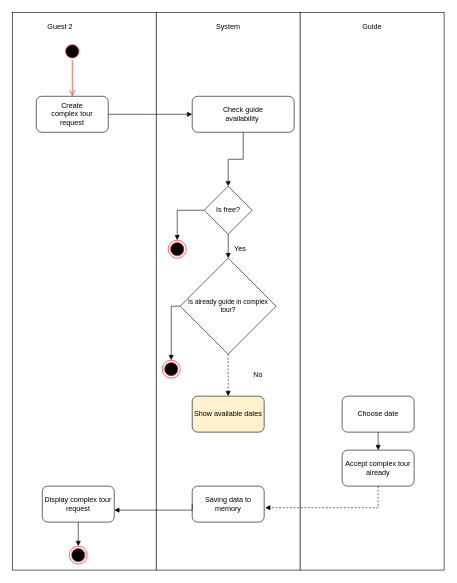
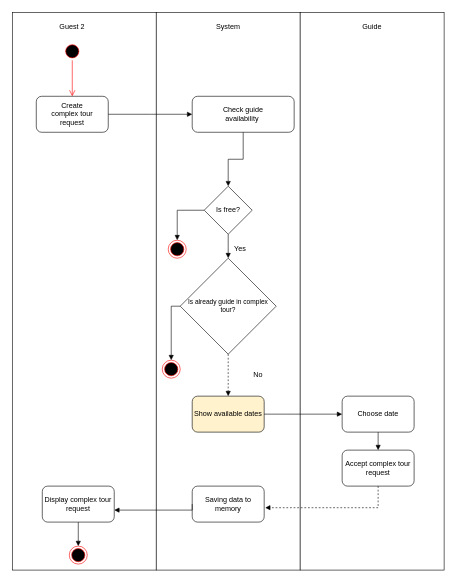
  <mxCell id="0" />
  <mxCell id="1" parent="0" />
  <mxCell id="2" value="" style="rounded=0;whiteSpace=wrap;html=1;" parent="1" vertex="1"><mxGeometry width="240" height="930" as="geometry" x="20" y="20" /></mxCell>
  <mxCell id="3" value="" style="rounded=0;whiteSpace=wrap;html=1;" parent="1" vertex="1"><mxGeometry x="260" width="240" height="930" as="geometry" y="20" /></mxCell>
  <mxCell id="4" value="" style="rounded=0;whiteSpace=wrap;html=1;" parent="1" vertex="1"><mxGeometry x="500" width="240" height="930" as="geometry" y="20" /></mxCell>
- <mxCell id="5" value="Guest 2" style="text;html=1;strokeColor=none;fillColor=none;align=center;verticalAlign=middle;whiteSpace=wrap;rounded=0;" parent="1" vertex="1"><mxGeometry x="70" y="30" width="60" height="30" as="geometry" /></mxCell>
+ <mxCell id="5" value="Guest 2" style="text;html=1;strokeColor=none;fillColor=none;align=center;verticalAlign=middle;whiteSpace=wrap;rounded=0;" parent="1" vertex="1"><mxGeometry x="90" y="30" width="60" height="30" as="geometry" /></mxCell>
  <mxCell id="6" value="Guide" style="text;html=1;strokeColor=none;fillColor=none;align=center;verticalAlign=middle;whiteSpace=wrap;rounded=0;" parent="1" vertex="1"><mxGeometry x="590" y="30" width="60" height="30" as="geometry" /></mxCell>
  <mxCell id="7" value="System" style="text;html=1;strokeColor=none;fillColor=none;align=center;verticalAlign=middle;whiteSpace=wrap;rounded=0;" parent="1" vertex="1"><mxGeometry x="350" y="30" width="60" height="30" as="geometry" /></mxCell>
  <mxCell id="8" value="" style="ellipse;html=1;shape=startState;fillColor=#000000;strokeColor=#ff0000;" parent="1" vertex="1"><mxGeometry x="105" y="70" width="30" height="30" as="geometry" /></mxCell>
  <mxCell id="9" value="" style="edgeStyle=orthogonalEdgeStyle;html=1;verticalAlign=bottom;endArrow=open;endSize=8;strokeColor=#ff0000;rounded=0;" parent="1" source="8" edge="1"><mxGeometry relative="1" as="geometry"><mxPoint x="120" y="160" as="targetPoint" /></mxGeometry></mxCell>
  <mxCell id="10" value="" style="rounded=1;whiteSpace=wrap;html=1;" parent="1" vertex="1"><mxGeometry x="60" y="160" width="120" height="60" as="geometry" /></mxCell>
  <mxCell id="11" value="Create complex tour request" style="text;html=1;strokeColor=none;fillColor=none;align=center;verticalAlign=middle;whiteSpace=wrap;rounded=0;" parent="1" vertex="1"><mxGeometry x="80" y="175" width="80" height="30" as="geometry" /></mxCell>
  <mxCell id="12" value="Check guide&lt;br&gt;availability&amp;nbsp;" style="rounded=1;whiteSpace=wrap;html=1;" parent="1" vertex="1"><mxGeometry x="320" y="160" width="170" height="60" as="geometry" /></mxCell>
  <mxCell id="13" value="" style="html=1;verticalAlign=bottom;endArrow=block;edgeStyle=elbowEdgeStyle;elbow=vertical;curved=0;rounded=0;entryX=0;entryY=0.5;entryDx=0;entryDy=0;" parent="1" target="12" edge="1"><mxGeometry width="80" relative="1" as="geometry"><mxPoint x="180" y="190" as="sourcePoint" /><mxPoint x="260" y="190" as="targetPoint" /></mxGeometry></mxCell>
  <mxCell id="14" value="" style="html=1;verticalAlign=bottom;endArrow=block;edgeStyle=elbowEdgeStyle;elbow=vertical;curved=0;rounded=0;entryX=0.5;entryY=0;entryDx=0;entryDy=0;exitX=0.5;exitY=1;exitDx=0;exitDy=0;" parent="1" source="12" target="15" edge="1"><mxGeometry width="80" relative="1" as="geometry"><mxPoint x="440" y="190" as="sourcePoint" /><mxPoint x="560" y="190" as="targetPoint" /><Array as="points" /></mxGeometry></mxCell>
  <mxCell id="15" value="" style="rhombus;whiteSpace=wrap;html=1;" parent="1" vertex="1"><mxGeometry x="340" y="310" width="80" height="80" as="geometry" /></mxCell>
  <mxCell id="16" value="Is free?" style="text;html=1;strokeColor=none;fillColor=none;align=center;verticalAlign=middle;whiteSpace=wrap;rounded=0;" parent="1" vertex="1"><mxGeometry x="350" y="335" width="60" height="30" as="geometry" /></mxCell>
  <mxCell id="17" value="Show available dates" style="rounded=1;whiteSpace=wrap;html=1;fillColor=#fff2cc;" parent="1" vertex="1"><mxGeometry x="320" y="660" width="120" height="60" as="geometry" /></mxCell>
  <mxCell id="18" value="" style="html=1;verticalAlign=bottom;endArrow=block;edgeStyle=elbowEdgeStyle;elbow=vertical;curved=0;rounded=0;exitX=0.5;exitY=1;exitDx=0;exitDy=0;entryX=0.5;entryY=0;entryDx=0;entryDy=0;" parent="1" source="15" target="28" edge="1"><mxGeometry width="80" relative="1" as="geometry"><mxPoint x="380" y="410" as="sourcePoint" /><mxPoint x="460" y="410" as="targetPoint" /></mxGeometry></mxCell>
  <mxCell id="19" value="Yes" style="text;html=1;strokeColor=none;fillColor=none;align=center;verticalAlign=middle;whiteSpace=wrap;rounded=0;" parent="1" vertex="1"><mxGeometry x="370" y="400" width="60" height="30" as="geometry" /></mxCell>
  <mxCell id="20" value="Choose date" style="rounded=1;whiteSpace=wrap;html=1;" parent="1" vertex="1"><mxGeometry x="570" y="660" width="120" height="60" as="geometry" /></mxCell>
+ <mxCell id="21" value="" style="html=1;verticalAlign=bottom;endArrow=block;edgeStyle=elbowEdgeStyle;elbow=vertical;curved=0;rounded=0;entryX=0;entryY=0.5;entryDx=0;entryDy=0;exitX=1;exitY=0.5;exitDx=0;exitDy=0;" parent="1" source="17" target="20" edge="1"><mxGeometry width="80" relative="1" as="geometry"><mxPoint x="450" y="489.5" as="sourcePoint" /><mxPoint x="530" y="489.5" as="targetPoint" /><Array as="points"><mxPoint x="490" y="690" /><mxPoint x="490" y="750" /></Array></mxGeometry></mxCell>
  <mxCell id="22" value="Saving data to memory" style="rounded=1;whiteSpace=wrap;html=1;" parent="1" vertex="1"><mxGeometry x="320" y="810" width="120" height="60" as="geometry" /></mxCell>
  <mxCell id="23" value="" style="html=1;verticalAlign=bottom;endArrow=block;edgeStyle=elbowEdgeStyle;elbow=vertical;curved=0;rounded=0;exitX=0;exitY=0.5;exitDx=0;exitDy=0;" parent="1" source="22" target="24" edge="1"><mxGeometry width="80" relative="1" as="geometry"><mxPoint x="130" y="630" as="sourcePoint" /><mxPoint x="210" y="630" as="targetPoint" /><Array as="points"><mxPoint x="270" y="850" /><mxPoint x="240" y="840" /><mxPoint x="210" y="800" /><mxPoint x="300" y="630" /></Array></mxGeometry></mxCell>
  <mxCell id="24" value="Display complex tour request" style="rounded=1;whiteSpace=wrap;html=1;" parent="1" vertex="1"><mxGeometry x="70" y="810" width="120" height="60" as="geometry" /></mxCell>
  <mxCell id="25" value="" style="ellipse;html=1;shape=endState;fillColor=#000000;strokeColor=#ff0000;" parent="1" vertex="1"><mxGeometry x="115" y="910" width="30" height="30" as="geometry" /></mxCell>
  <mxCell id="26" value="" style="html=1;verticalAlign=bottom;endArrow=block;edgeStyle=elbowEdgeStyle;elbow=vertical;curved=0;rounded=0;exitX=0.5;exitY=1;exitDx=0;exitDy=0;entryX=0.5;entryY=0;entryDx=0;entryDy=0;" parent="1" source="24" target="25" edge="1"><mxGeometry width="80" relative="1" as="geometry"><mxPoint x="120" y="690" as="sourcePoint" /><mxPoint x="200" y="690" as="targetPoint" /></mxGeometry></mxCell>
  <mxCell id="27" style="edgeStyle=orthogonalEdgeStyle;rounded=0;orthogonalLoop=1;jettySize=auto;html=1;exitX=0.5;exitY=1;exitDx=0;exitDy=0;" parent="1" source="3" target="3" edge="1"><mxGeometry relative="1" as="geometry" /></mxCell>
  <mxCell id="28" value="Is already guide in complex tour?" style="rhombus;whiteSpace=wrap;html=1;fontSize=11;" parent="1" vertex="1"><mxGeometry x="300" y="430" width="160" height="160" as="geometry" /></mxCell>
  <mxCell id="29" value="No" style="text;html=1;strokeColor=none;fillColor=none;align=center;verticalAlign=middle;whiteSpace=wrap;rounded=0;" parent="1" vertex="1"><mxGeometry x="400" y="610" width="60" height="30" as="geometry" /></mxCell>
  <mxCell id="30" value="" style="html=1;verticalAlign=bottom;endArrow=block;edgeStyle=elbowEdgeStyle;elbow=vertical;curved=0;rounded=0;exitX=0.5;exitY=1;exitDx=0;exitDy=0;entryX=0.5;entryY=0;entryDx=0;entryDy=0;dashed=1;" parent="1" source="28" target="17" edge="1"><mxGeometry width="80" relative="1" as="geometry"><mxPoint x="320" y="650" as="sourcePoint" /><mxPoint x="400" y="650" as="targetPoint" /></mxGeometry></mxCell>
- <mxCell id="31" value="Accept complex tour already" style="rounded=1;whiteSpace=wrap;html=1;" parent="1" vertex="1"><mxGeometry x="570" y="750" width="120" height="60" as="geometry" /></mxCell>
+ <mxCell id="31" value="Accept complex tour request" style="rounded=1;whiteSpace=wrap;html=1;" parent="1" vertex="1"><mxGeometry x="570" y="750" width="120" height="60" as="geometry" /></mxCell>
  <mxCell id="32" value="" style="html=1;verticalAlign=bottom;endArrow=block;edgeStyle=elbowEdgeStyle;elbow=vertical;curved=0;rounded=0;exitX=0.5;exitY=1;exitDx=0;exitDy=0;entryX=0.5;entryY=0;entryDx=0;entryDy=0;" parent="1" source="20" target="31" edge="1"><mxGeometry width="80" relative="1" as="geometry"><mxPoint x="640" y="740" as="sourcePoint" /><mxPoint x="720" y="740" as="targetPoint" /></mxGeometry></mxCell>
  <mxCell id="33" value="" style="html=1;verticalAlign=bottom;endArrow=block;edgeStyle=elbowEdgeStyle;elbow=vertical;curved=0;rounded=0;exitX=0.5;exitY=1;exitDx=0;exitDy=0;entryX=1.014;entryY=0.606;entryDx=0;entryDy=0;entryPerimeter=0;dashed=1;" parent="1" source="31" target="22" edge="1"><mxGeometry width="80" relative="1" as="geometry"><mxPoint x="610" y="870" as="sourcePoint" /><mxPoint x="690" y="870" as="targetPoint" /><Array as="points"><mxPoint x="640" y="846" /></Array></mxGeometry></mxCell>
  <mxCell id="34" value="" style="ellipse;html=1;shape=endState;fillColor=#000000;strokeColor=#ff0000;" parent="1" vertex="1"><mxGeometry x="280" y="400" width="30" height="30" as="geometry" /></mxCell>
  <mxCell id="35" value="" style="html=1;verticalAlign=bottom;endArrow=block;edgeStyle=elbowEdgeStyle;elbow=vertical;curved=0;rounded=0;exitX=0;exitY=0.5;exitDx=0;exitDy=0;entryX=0.5;entryY=0;entryDx=0;entryDy=0;" parent="1" source="15" target="34" edge="1"><mxGeometry width="80" relative="1" as="geometry"><mxPoint x="300" y="390" as="sourcePoint" /><mxPoint x="380" y="390" as="targetPoint" /><Array as="points"><mxPoint x="320" y="350" /></Array></mxGeometry></mxCell>
  <mxCell id="36" value="" style="ellipse;html=1;shape=endState;fillColor=#000000;strokeColor=#ff0000;" parent="1" vertex="1"><mxGeometry x="270" y="600" width="30" height="30" as="geometry" /></mxCell>
  <mxCell id="37" value="" style="html=1;verticalAlign=bottom;endArrow=block;edgeStyle=elbowEdgeStyle;elbow=vertical;curved=0;rounded=0;exitX=0;exitY=0.5;exitDx=0;exitDy=0;entryX=0.5;entryY=0;entryDx=0;entryDy=0;" parent="1" source="28" target="36" edge="1"><mxGeometry width="80" relative="1" as="geometry"><mxPoint x="280" y="550" as="sourcePoint" /><mxPoint x="360" y="550" as="targetPoint" /><Array as="points"><mxPoint x="290" y="510" /></Array></mxGeometry></mxCell>
